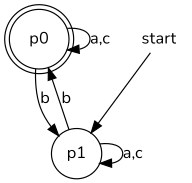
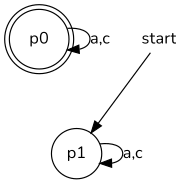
  digraph {
    fontname=Nunito
    rankdir=TB
    node [fontname=Nunito]
    edge [fontname=Nunito]
    p0 [shape=doublecircle width=0.5]
    p1 [shape=circle width=0.5]
    start [height=0 shape=none width=0]
    p0 -> p0 [label="a,c"]
-   p0 -> p1 [label=b]
-   p1 -> p0 [label=b]
    p1 -> p1 [label="a,c"]
    start -> p1
  }
